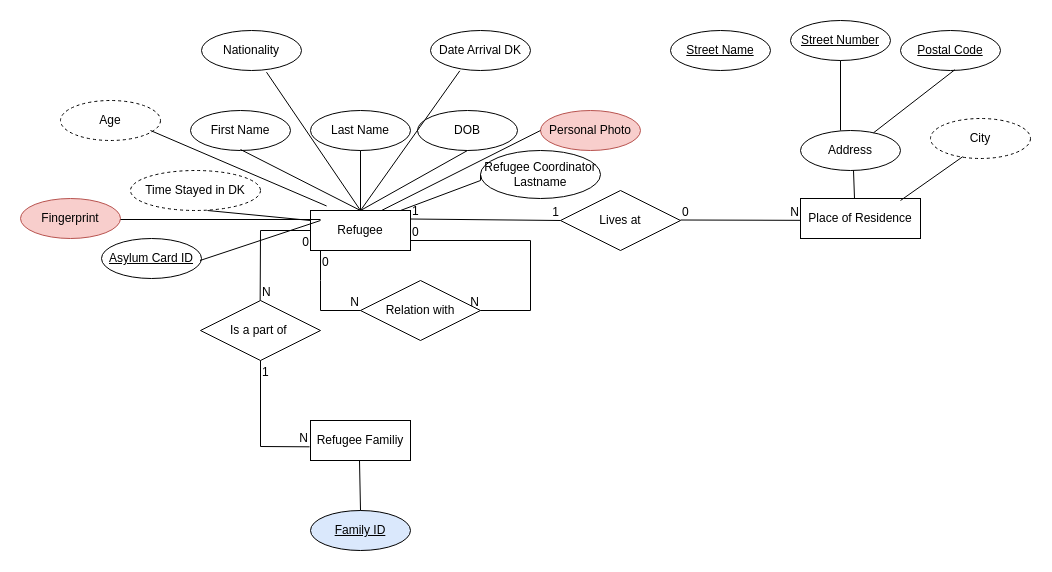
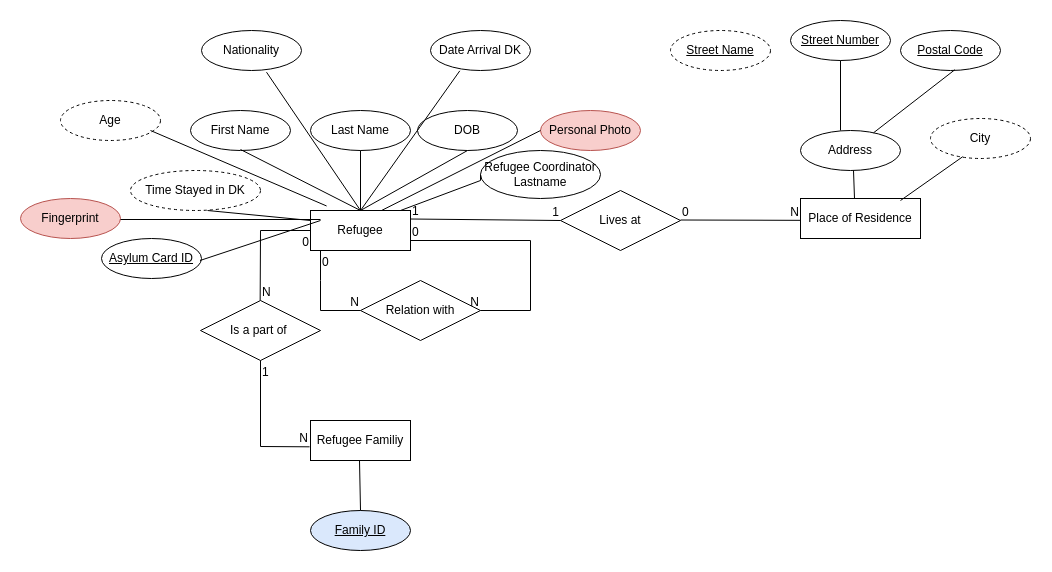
  <mxCell id="0" />
  <mxCell id="1" parent="0" />
  <mxCell id="2" value="" style="endArrow=none;html=1;rounded=0;entryX=0;entryY=0.5;entryDx=0;entryDy=0;" parent="1" target="6" edge="1"><mxGeometry relative="1" as="geometry"><mxPoint x="410" y="218.5" as="sourcePoint" /><mxPoint x="560" y="209" as="targetPoint" /></mxGeometry></mxCell>
  <mxCell id="3" value="1" style="resizable=0;html=1;whiteSpace=wrap;align=left;verticalAlign=bottom;" parent="2" connectable="0" vertex="1"><mxGeometry x="-1" relative="1" as="geometry" /></mxCell>
  <mxCell id="4" value="1" style="resizable=0;html=1;whiteSpace=wrap;align=right;verticalAlign=bottom;" parent="2" connectable="0" vertex="1"><mxGeometry x="1" relative="1" as="geometry" /></mxCell>
  <mxCell id="5" value="Refugee" style="whiteSpace=wrap;html=1;align=center;" parent="1" vertex="1"><mxGeometry x="310" y="210" width="100" height="40" as="geometry" /></mxCell>
  <mxCell id="6" value="Lives at" style="shape=rhombus;perimeter=rhombusPerimeter;whiteSpace=wrap;html=1;align=center;" parent="1" vertex="1"><mxGeometry x="560" y="190" width="120" height="60" as="geometry" /></mxCell>
  <mxCell id="7" value="&lt;div&gt;&lt;span style=&quot;background-color: initial;&quot;&gt;Place of Residence&lt;/span&gt;&lt;br&gt;&lt;/div&gt;" style="whiteSpace=wrap;html=1;align=center;" parent="1" vertex="1"><mxGeometry x="800" y="198" width="120" height="40" as="geometry" /></mxCell>
  <mxCell id="8" value="Relation with" style="shape=rhombus;perimeter=rhombusPerimeter;whiteSpace=wrap;html=1;align=center;" parent="1" vertex="1"><mxGeometry x="360" y="280" width="120" height="60" as="geometry" /></mxCell>
  <mxCell id="9" value="Refugee Familiy" style="whiteSpace=wrap;html=1;align=center;" parent="1" vertex="1"><mxGeometry x="310" y="420" width="100" height="40" as="geometry" /></mxCell>
  <mxCell id="10" value="First Name" style="ellipse;whiteSpace=wrap;html=1;align=center;" parent="1" vertex="1"><mxGeometry y="110" width="100" height="40" as="geometry" x="190" /></mxCell>
  <mxCell id="11" value="Last Name" style="ellipse;whiteSpace=wrap;html=1;align=center;" parent="1" vertex="1"><mxGeometry x="310" y="110" width="100" height="40" as="geometry" /></mxCell>
  <mxCell id="12" value="DOB" style="ellipse;whiteSpace=wrap;html=1;align=center;" parent="1" vertex="1"><mxGeometry x="417" y="110" width="100" height="40" as="geometry" /></mxCell>
  <mxCell id="13" value="Nationality" style="ellipse;whiteSpace=wrap;html=1;align=center;" parent="1" vertex="1"><mxGeometry x="201" y="30" width="100" height="40" as="geometry" /></mxCell>
  <mxCell id="14" value="Age" style="ellipse;whiteSpace=wrap;html=1;align=center;dashed=1;" parent="1" vertex="1"><mxGeometry x="60" y="100" width="100" height="40" as="geometry" /></mxCell>
  <mxCell id="15" value="Date Arrival DK" style="ellipse;whiteSpace=wrap;html=1;align=center;" parent="1" vertex="1"><mxGeometry x="430" y="30" width="100" height="40" as="geometry" /></mxCell>
- <mxCell id="16" value="Street Name" style="ellipse;whiteSpace=wrap;html=1;align=center;fontStyle=4" parent="1" vertex="1"><mxGeometry x="670" y="30" width="100" height="40" as="geometry" /></mxCell>
+ <mxCell id="16" value="Street Name" style="ellipse;whiteSpace=wrap;html=1;align=center;fontStyle=4;dashed=1;" parent="1" vertex="1"><mxGeometry x="670" y="30" width="100" height="40" as="geometry" /></mxCell>
  <mxCell id="17" value="Street Number" style="ellipse;whiteSpace=wrap;html=1;align=center;fontStyle=4" parent="1" vertex="1"><mxGeometry x="790" y="20" width="100" height="40" as="geometry" /></mxCell>
  <mxCell id="18" value="Postal Code" style="ellipse;whiteSpace=wrap;html=1;align=center;fontStyle=4" parent="1" vertex="1"><mxGeometry x="900" y="30" width="100" height="40" as="geometry" /></mxCell>
  <mxCell id="19" value="Family ID" style="ellipse;whiteSpace=wrap;html=1;align=center;fontStyle=4;fillColor=#dae8fc;" parent="1" vertex="1"><mxGeometry x="310" y="510" width="100" height="40" as="geometry" /></mxCell>
  <mxCell id="20" value="Address" style="ellipse;whiteSpace=wrap;html=1;align=center;fontStyle=0;" parent="1" vertex="1"><mxGeometry x="800" y="130" width="100" height="40" as="geometry" /></mxCell>
  <mxCell id="21" value="Refugee Coordinator Lastname" style="ellipse;whiteSpace=wrap;html=1;align=center;" parent="1" vertex="1"><mxGeometry x="480" y="150" width="120" height="48" as="geometry" /></mxCell>
  <mxCell id="22" value="" style="endArrow=none;html=1;rounded=0;" parent="1" edge="1"><mxGeometry relative="1" as="geometry"><mxPoint x="680" y="219.5" as="sourcePoint" /><mxPoint x="800" y="219.833" as="targetPoint" /></mxGeometry></mxCell>
  <mxCell id="23" value="0" style="resizable=0;html=1;whiteSpace=wrap;align=left;verticalAlign=bottom;" parent="22" connectable="0" vertex="1"><mxGeometry x="-1" relative="1" as="geometry" /></mxCell>
  <mxCell id="24" value="N" style="resizable=0;html=1;whiteSpace=wrap;align=right;verticalAlign=bottom;" parent="22" connectable="0" vertex="1"><mxGeometry x="1" relative="1" as="geometry" /></mxCell>
  <mxCell id="25" value="" style="endArrow=none;html=1;rounded=0;entryX=1;entryY=0.5;entryDx=0;entryDy=0;" parent="1" target="8" edge="1"><mxGeometry relative="1" as="geometry"><mxPoint x="410" y="240" as="sourcePoint" /><mxPoint x="530" y="310" as="targetPoint" /><Array as="points"><mxPoint x="530" y="240" /><mxPoint x="530" y="310" /></Array></mxGeometry></mxCell>
  <mxCell id="26" value="0" style="resizable=0;html=1;whiteSpace=wrap;align=left;verticalAlign=bottom;" parent="25" connectable="0" vertex="1"><mxGeometry x="-1" relative="1" as="geometry" /></mxCell>
  <mxCell id="27" value="N" style="resizable=0;html=1;whiteSpace=wrap;align=right;verticalAlign=bottom;" parent="25" connectable="0" vertex="1"><mxGeometry x="1" relative="1" as="geometry" /></mxCell>
  <mxCell id="28" value="" style="endArrow=none;html=1;rounded=0;entryX=0;entryY=0.5;entryDx=0;entryDy=0;" parent="1" target="8" edge="1"><mxGeometry relative="1" as="geometry"><mxPoint x="320" y="250" as="sourcePoint" /><mxPoint x="360" y="350" as="targetPoint" /><Array as="points"><mxPoint x="320" y="280" /><mxPoint x="320" y="310" /></Array></mxGeometry></mxCell>
  <mxCell id="29" value="0" style="resizable=0;html=1;whiteSpace=wrap;align=left;verticalAlign=bottom;" parent="28" connectable="0" vertex="1"><mxGeometry x="-1" relative="1" as="geometry"><mxPoint y="20" as="offset" /></mxGeometry></mxCell>
  <mxCell id="30" value="N" style="resizable=0;html=1;whiteSpace=wrap;align=right;verticalAlign=bottom;" parent="28" connectable="0" vertex="1"><mxGeometry x="1" relative="1" as="geometry" /></mxCell>
  <mxCell id="31" value="Is a part of&amp;nbsp;" style="shape=rhombus;perimeter=rhombusPerimeter;whiteSpace=wrap;html=1;align=center;" parent="1" vertex="1"><mxGeometry x="200" y="300" width="120" height="60" as="geometry" /></mxCell>
  <mxCell id="32" value="" style="endArrow=none;html=1;rounded=0;entryX=0;entryY=0.5;entryDx=0;entryDy=0;" parent="1" target="5" edge="1"><mxGeometry relative="1" as="geometry"><mxPoint x="259.67" y="300" as="sourcePoint" /><mxPoint x="310" y="220" as="targetPoint" /><Array as="points"><mxPoint x="260" y="230" /><mxPoint x="290" y="230" /></Array></mxGeometry></mxCell>
  <mxCell id="33" value="N" style="resizable=0;html=1;whiteSpace=wrap;align=left;verticalAlign=bottom;" parent="32" connectable="0" vertex="1"><mxGeometry x="-1" relative="1" as="geometry" /></mxCell>
  <mxCell id="34" value="0" style="resizable=0;html=1;whiteSpace=wrap;align=right;verticalAlign=bottom;" parent="32" connectable="0" vertex="1"><mxGeometry x="1" relative="1" as="geometry"><mxPoint y="20" as="offset" /></mxGeometry></mxCell>
  <mxCell id="35" value="" style="endArrow=none;html=1;rounded=0;entryX=-0.009;entryY=0.658;entryDx=0;entryDy=0;entryPerimeter=0;" parent="1" target="9" edge="1"><mxGeometry relative="1" as="geometry"><mxPoint x="260" y="360" as="sourcePoint" /><mxPoint x="260" y="430" as="targetPoint" /><Array as="points"><mxPoint x="260" y="446" /></Array></mxGeometry></mxCell>
  <mxCell id="36" value="1" style="resizable=0;html=1;whiteSpace=wrap;align=left;verticalAlign=bottom;" parent="35" connectable="0" vertex="1"><mxGeometry x="-1" relative="1" as="geometry"><mxPoint y="20" as="offset" /></mxGeometry></mxCell>
  <mxCell id="37" value="N" style="resizable=0;html=1;whiteSpace=wrap;align=right;verticalAlign=bottom;" parent="35" connectable="0" vertex="1"><mxGeometry x="1" relative="1" as="geometry" /></mxCell>
  <mxCell id="38" value="" style="endArrow=none;html=1;rounded=0;entryX=0.5;entryY=0;entryDx=0;entryDy=0;" parent="1" target="5" edge="1"><mxGeometry relative="1" as="geometry"><mxPoint x="240" y="149" as="sourcePoint" /><mxPoint x="400" y="149" as="targetPoint" /></mxGeometry></mxCell>
  <mxCell id="39" value="" style="endArrow=none;html=1;rounded=0;entryX=0.5;entryY=0;entryDx=0;entryDy=0;" parent="1" target="5" edge="1"><mxGeometry relative="1" as="geometry"><mxPoint x="360" y="150" as="sourcePoint" /><mxPoint x="480" y="211" as="targetPoint" /></mxGeometry></mxCell>
  <mxCell id="40" value="" style="endArrow=none;html=1;rounded=0;entryX=0.5;entryY=0;entryDx=0;entryDy=0;exitX=0.5;exitY=1;exitDx=0;exitDy=0;" parent="1" source="12" edge="1"><mxGeometry relative="1" as="geometry"><mxPoint x="360" y="150" as="sourcePoint" /><mxPoint x="360" y="210" as="targetPoint" /></mxGeometry></mxCell>
  <mxCell id="41" value="" style="endArrow=none;html=1;rounded=0;exitX=0.293;exitY=1.008;exitDx=0;exitDy=0;exitPerimeter=0;" parent="1" source="15" edge="1"><mxGeometry relative="1" as="geometry"><mxPoint x="490" y="70" as="sourcePoint" /><mxPoint x="360" y="210" as="targetPoint" /></mxGeometry></mxCell>
  <mxCell id="42" value="" style="endArrow=none;html=1;rounded=0;entryX=0.65;entryY=1.042;entryDx=0;entryDy=0;entryPerimeter=0;" parent="1" target="13" edge="1"><mxGeometry relative="1" as="geometry"><mxPoint x="360" y="210" as="sourcePoint" /><mxPoint x="230" y="70" as="targetPoint" /></mxGeometry></mxCell>
  <mxCell id="43" value="" style="endArrow=none;html=1;rounded=0;exitX=0;exitY=0.5;exitDx=0;exitDy=0;" parent="1" source="21" edge="1"><mxGeometry relative="1" as="geometry"><mxPoint x="499" y="70" as="sourcePoint" /><mxPoint x="400" y="210" as="targetPoint" /><Array as="points"><mxPoint x="480" y="180" /></Array></mxGeometry></mxCell>
  <mxCell id="44" value="Time Stayed in DK" style="ellipse;whiteSpace=wrap;html=1;align=center;dashed=1;" parent="1" vertex="1"><mxGeometry x="130" y="170" width="130" height="40" as="geometry" /></mxCell>
  <mxCell id="45" value="" style="endArrow=none;html=1;rounded=0;entryX=0.65;entryY=1.042;entryDx=0;entryDy=0;entryPerimeter=0;exitX=0;exitY=0.25;exitDx=0;exitDy=0;" parent="1" source="5" edge="1"><mxGeometry relative="1" as="geometry"><mxPoint x="290" y="220" as="sourcePoint" /><mxPoint x="207" y="210" as="targetPoint" /></mxGeometry></mxCell>
  <mxCell id="46" value="" style="endArrow=none;html=1;rounded=0;entryX=0.161;entryY=-0.113;entryDx=0;entryDy=0;entryPerimeter=0;" parent="1" target="5" edge="1"><mxGeometry relative="1" as="geometry"><mxPoint x="150" y="130" as="sourcePoint" /><mxPoint x="270" y="191" as="targetPoint" /></mxGeometry></mxCell>
  <mxCell id="47" value="" style="endArrow=none;html=1;rounded=0;exitX=0.293;exitY=1.008;exitDx=0;exitDy=0;exitPerimeter=0;entryX=0.5;entryY=0;entryDx=0;entryDy=0;" parent="1" edge="1"><mxGeometry relative="1" as="geometry"><mxPoint x="853" y="170" as="sourcePoint" /><mxPoint x="854" y="198" as="targetPoint" /></mxGeometry></mxCell>
  <mxCell id="48" value="" style="endArrow=none;html=1;rounded=0;exitX=0.543;exitY=0.982;exitDx=0;exitDy=0;exitPerimeter=0;" parent="1" source="18" target="20" edge="1"><mxGeometry relative="1" as="geometry"><mxPoint x="950" y="74" as="sourcePoint" /><mxPoint x="1062" y="130" as="targetPoint" /></mxGeometry></mxCell>
  <mxCell id="49" value="" style="endArrow=none;html=1;rounded=0;exitX=0.5;exitY=1;exitDx=0;exitDy=0;" parent="1" source="17" edge="1"><mxGeometry relative="1" as="geometry"><mxPoint x="840" y="70" as="sourcePoint" /><mxPoint x="840" y="130" as="targetPoint" /></mxGeometry></mxCell>
  <mxCell id="50" value="City" style="ellipse;whiteSpace=wrap;html=1;align=center;dashed=1;" parent="1" vertex="1"><mxGeometry x="930" y="118" width="100" height="40" as="geometry" /></mxCell>
  <mxCell id="51" value="" style="endArrow=none;html=1;rounded=0;exitX=0.323;exitY=0.954;exitDx=0;exitDy=0;exitPerimeter=0;" parent="1" source="50" edge="1"><mxGeometry relative="1" as="geometry"><mxPoint x="971" y="140" as="sourcePoint" /><mxPoint x="900" y="200" as="targetPoint" /></mxGeometry></mxCell>
  <mxCell id="52" value="" style="endArrow=none;html=1;rounded=0;exitX=0.293;exitY=1.008;exitDx=0;exitDy=0;exitPerimeter=0;entryX=0.5;entryY=0;entryDx=0;entryDy=0;" parent="1" target="19" edge="1"><mxGeometry relative="1" as="geometry"><mxPoint x="359" y="460" as="sourcePoint" /><mxPoint x="260" y="600" as="targetPoint" /></mxGeometry></mxCell>
  <mxCell id="53" value="Asylum Card ID" style="ellipse;whiteSpace=wrap;html=1;align=center;fontStyle=4;" parent="1" vertex="1"><mxGeometry x="101" y="238" width="100" height="40" as="geometry" /></mxCell>
  <mxCell id="54" value="" style="endArrow=none;html=1;rounded=0;entryX=0.65;entryY=1.042;entryDx=0;entryDy=0;entryPerimeter=0;exitX=0.1;exitY=0.25;exitDx=0;exitDy=0;exitPerimeter=0;" parent="1" source="5" edge="1"><mxGeometry relative="1" as="geometry"><mxPoint x="302.5" y="270" as="sourcePoint" /><mxPoint x="199.5" y="260" as="targetPoint" /></mxGeometry></mxCell>
  <mxCell id="55" value="Personal Photo" style="ellipse;whiteSpace=wrap;html=1;align=center;fillColor=#f8cecc;strokeColor=#b85450;" parent="1" vertex="1"><mxGeometry x="540" y="110" width="100" height="40" as="geometry" /></mxCell>
  <mxCell id="56" value="" style="endArrow=none;html=1;rounded=0;" parent="1" edge="1"><mxGeometry relative="1" as="geometry"><mxPoint x="540" y="130" as="sourcePoint" /><mxPoint x="381" y="210" as="targetPoint" /></mxGeometry></mxCell>
  <mxCell id="57" value="Fingerprint" style="ellipse;whiteSpace=wrap;html=1;align=center;fillColor=#f8cecc;strokeColor=#b85450;" parent="1" vertex="1"><mxGeometry x="20" y="198" width="100" height="40" as="geometry" /></mxCell>
  <mxCell id="58" value="" style="endArrow=none;html=1;rounded=0;" parent="1" edge="1"><mxGeometry relative="1" as="geometry"><mxPoint x="120" y="219" as="sourcePoint" /><mxPoint x="320" y="219" as="targetPoint" /></mxGeometry></mxCell>
